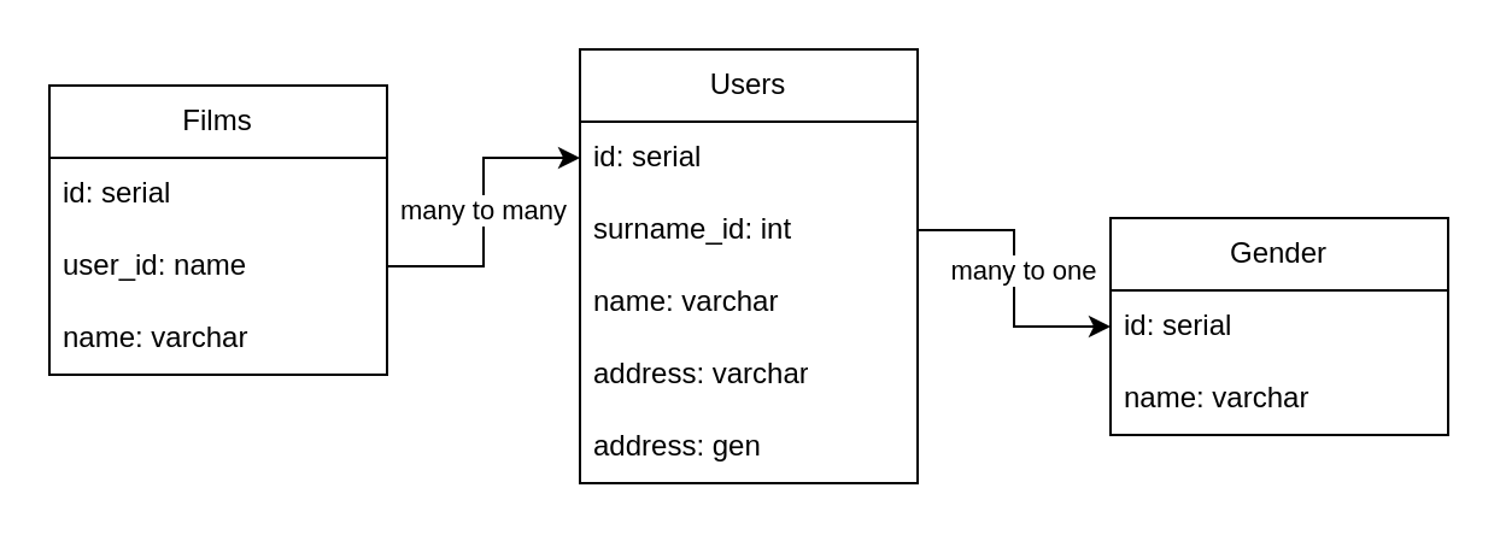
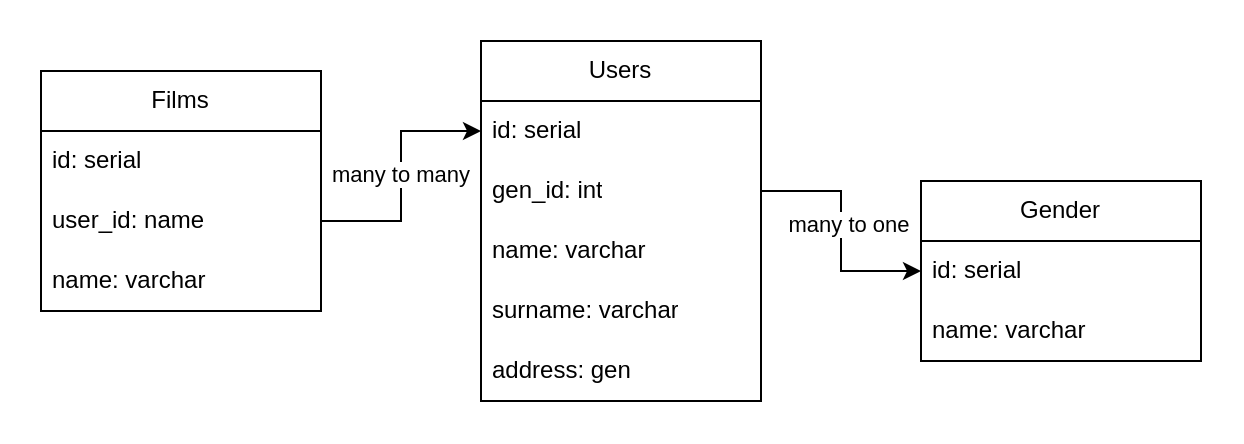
  <mxCell id="0" />
  <mxCell id="1" parent="0" />
  <mxCell id="2" value="Users" style="swimlane;fontStyle=0;childLayout=stackLayout;horizontal=1;startSize=30;horizontalStack=0;resizeParent=1;resizeParentMax=0;resizeLast=0;collapsible=1;marginBottom=0;whiteSpace=wrap;html=1;" parent="1" vertex="1"><mxGeometry x="240" y="20" width="140" height="180" as="geometry"><mxRectangle x="40" y="40" width="70" height="30" as="alternateBounds" /></mxGeometry></mxCell>
  <mxCell id="3" value="id: serial" style="text;strokeColor=none;fillColor=none;align=left;verticalAlign=middle;spacingLeft=4;spacingRight=4;overflow=hidden;points=[[0,0.5],[1,0.5]];portConstraint=eastwest;rotatable=0;whiteSpace=wrap;html=1;" parent="2" vertex="1"><mxGeometry y="30" width="140" height="30" as="geometry" /></mxCell>
- <mxCell id="4" value="surname_id: int" style="text;strokeColor=none;fillColor=none;align=left;verticalAlign=middle;spacingLeft=4;spacingRight=4;overflow=hidden;points=[[0,0.5],[1,0.5]];portConstraint=eastwest;rotatable=0;whiteSpace=wrap;html=1;" vertex="1" parent="2"><mxGeometry y="60" width="140" height="30" as="geometry" /></mxCell>
+ <mxCell id="4" value="gen_id: int" style="text;strokeColor=none;fillColor=none;align=left;verticalAlign=middle;spacingLeft=4;spacingRight=4;overflow=hidden;points=[[0,0.5],[1,0.5]];portConstraint=eastwest;rotatable=0;whiteSpace=wrap;html=1;" vertex="1" parent="2"><mxGeometry y="60" width="140" height="30" as="geometry" /></mxCell>
  <mxCell id="5" value="name: varchar" style="text;strokeColor=none;fillColor=none;align=left;verticalAlign=middle;spacingLeft=4;spacingRight=4;overflow=hidden;points=[[0,0.5],[1,0.5]];portConstraint=eastwest;rotatable=0;whiteSpace=wrap;html=1;" parent="2" vertex="1"><mxGeometry y="90" width="140" height="30" as="geometry" /></mxCell>
- <mxCell id="6" value="address: varchar" style="text;strokeColor=none;fillColor=none;align=left;verticalAlign=middle;spacingLeft=4;spacingRight=4;overflow=hidden;points=[[0,0.5],[1,0.5]];portConstraint=eastwest;rotatable=0;whiteSpace=wrap;html=1;" parent="2" vertex="1"><mxGeometry y="120" width="140" height="30" as="geometry" /></mxCell>
+ <mxCell id="6" value="surname: varchar" style="text;strokeColor=none;fillColor=none;align=left;verticalAlign=middle;spacingLeft=4;spacingRight=4;overflow=hidden;points=[[0,0.5],[1,0.5]];portConstraint=eastwest;rotatable=0;whiteSpace=wrap;html=1;" parent="2" vertex="1"><mxGeometry y="120" width="140" height="30" as="geometry" /></mxCell>
  <mxCell id="7" value="address: gen" style="text;strokeColor=none;fillColor=none;align=left;verticalAlign=middle;spacingLeft=4;spacingRight=4;overflow=hidden;points=[[0,0.5],[1,0.5]];portConstraint=eastwest;rotatable=0;whiteSpace=wrap;html=1;" vertex="1" parent="2"><mxGeometry y="150" width="140" height="30" as="geometry" /></mxCell>
  <mxCell id="8" value="Films" style="swimlane;fontStyle=0;childLayout=stackLayout;horizontal=1;startSize=30;horizontalStack=0;resizeParent=1;resizeParentMax=0;resizeLast=0;collapsible=1;marginBottom=0;whiteSpace=wrap;html=1;" parent="1" vertex="1"><mxGeometry x="20" y="35" width="140" height="120" as="geometry"><mxRectangle x="40" y="40" width="70" height="30" as="alternateBounds" /></mxGeometry></mxCell>
  <mxCell id="9" value="id: serial" style="text;strokeColor=none;fillColor=none;align=left;verticalAlign=middle;spacingLeft=4;spacingRight=4;overflow=hidden;points=[[0,0.5],[1,0.5]];portConstraint=eastwest;rotatable=0;whiteSpace=wrap;html=1;" parent="8" vertex="1"><mxGeometry y="30" width="140" height="30" as="geometry" /></mxCell>
  <mxCell id="10" value="user_id: name" style="text;strokeColor=none;fillColor=none;align=left;verticalAlign=middle;spacingLeft=4;spacingRight=4;overflow=hidden;points=[[0,0.5],[1,0.5]];portConstraint=eastwest;rotatable=0;whiteSpace=wrap;html=1;" vertex="1" parent="8"><mxGeometry y="60" width="140" height="30" as="geometry" /></mxCell>
  <mxCell id="11" value="name: varchar" style="text;strokeColor=none;fillColor=none;align=left;verticalAlign=middle;spacingLeft=4;spacingRight=4;overflow=hidden;points=[[0,0.5],[1,0.5]];portConstraint=eastwest;rotatable=0;whiteSpace=wrap;html=1;" parent="8" vertex="1"><mxGeometry y="90" width="140" height="30" as="geometry" /></mxCell>
  <mxCell id="12" value="many to many" style="edgeStyle=orthogonalEdgeStyle;rounded=0;orthogonalLoop=1;jettySize=auto;html=1;" edge="1" parent="1" source="10" target="3"><mxGeometry relative="1" as="geometry" /></mxCell>
  <mxCell id="13" value="Gender" style="swimlane;fontStyle=0;childLayout=stackLayout;horizontal=1;startSize=30;horizontalStack=0;resizeParent=1;resizeParentMax=0;resizeLast=0;collapsible=1;marginBottom=0;whiteSpace=wrap;html=1;" vertex="1" parent="1"><mxGeometry x="460" y="90" width="140" height="90" as="geometry"><mxRectangle x="40" y="40" width="70" height="30" as="alternateBounds" /></mxGeometry></mxCell>
  <mxCell id="14" value="id: serial" style="text;strokeColor=none;fillColor=none;align=left;verticalAlign=middle;spacingLeft=4;spacingRight=4;overflow=hidden;points=[[0,0.5],[1,0.5]];portConstraint=eastwest;rotatable=0;whiteSpace=wrap;html=1;" vertex="1" parent="13"><mxGeometry y="30" width="140" height="30" as="geometry" /></mxCell>
  <mxCell id="15" value="name: varchar" style="text;strokeColor=none;fillColor=none;align=left;verticalAlign=middle;spacingLeft=4;spacingRight=4;overflow=hidden;points=[[0,0.5],[1,0.5]];portConstraint=eastwest;rotatable=0;whiteSpace=wrap;html=1;" vertex="1" parent="13"><mxGeometry y="60" width="140" height="30" as="geometry" /></mxCell>
  <mxCell id="16" value="" style="edgeStyle=orthogonalEdgeStyle;rounded=0;orthogonalLoop=1;jettySize=auto;html=1;entryX=0;entryY=0.5;entryDx=0;entryDy=0;" edge="1" parent="1" source="4" target="14"><mxGeometry relative="1" as="geometry" /></mxCell>
  <mxCell id="17" value="many to one" style="edgeLabel;html=1;align=center;verticalAlign=middle;resizable=0;points=[];" vertex="1" connectable="0" parent="16"><mxGeometry x="-0.06" y="3" relative="1" as="geometry"><mxPoint as="offset" /></mxGeometry></mxCell>
